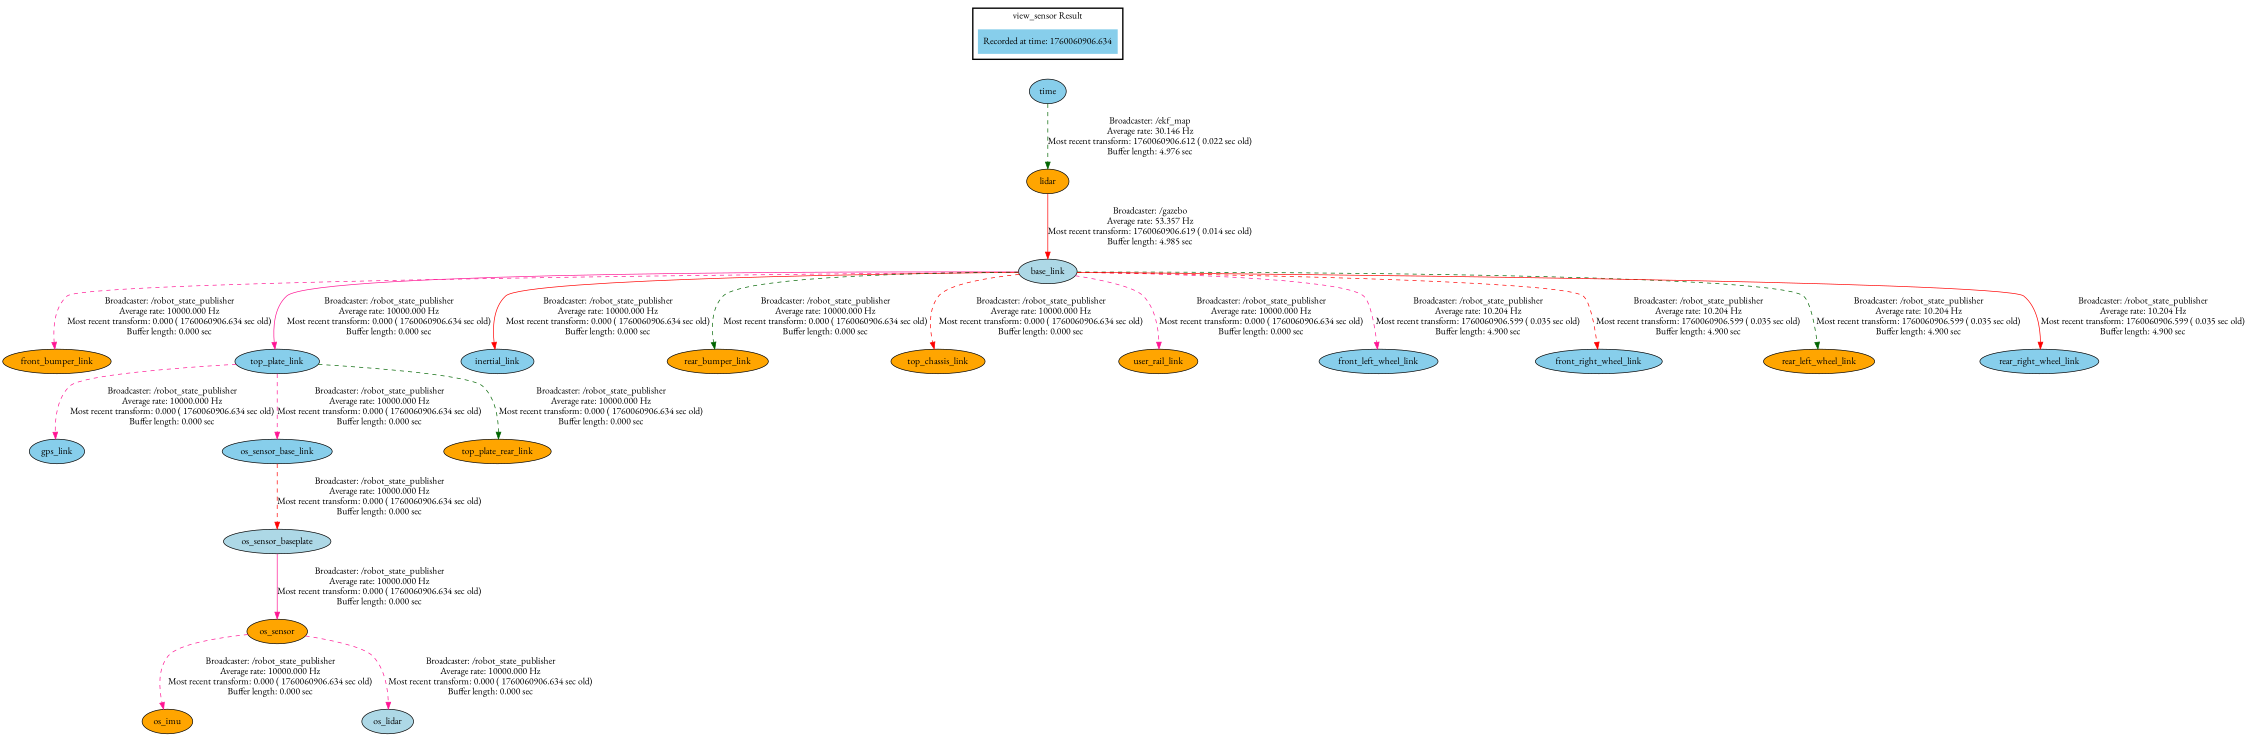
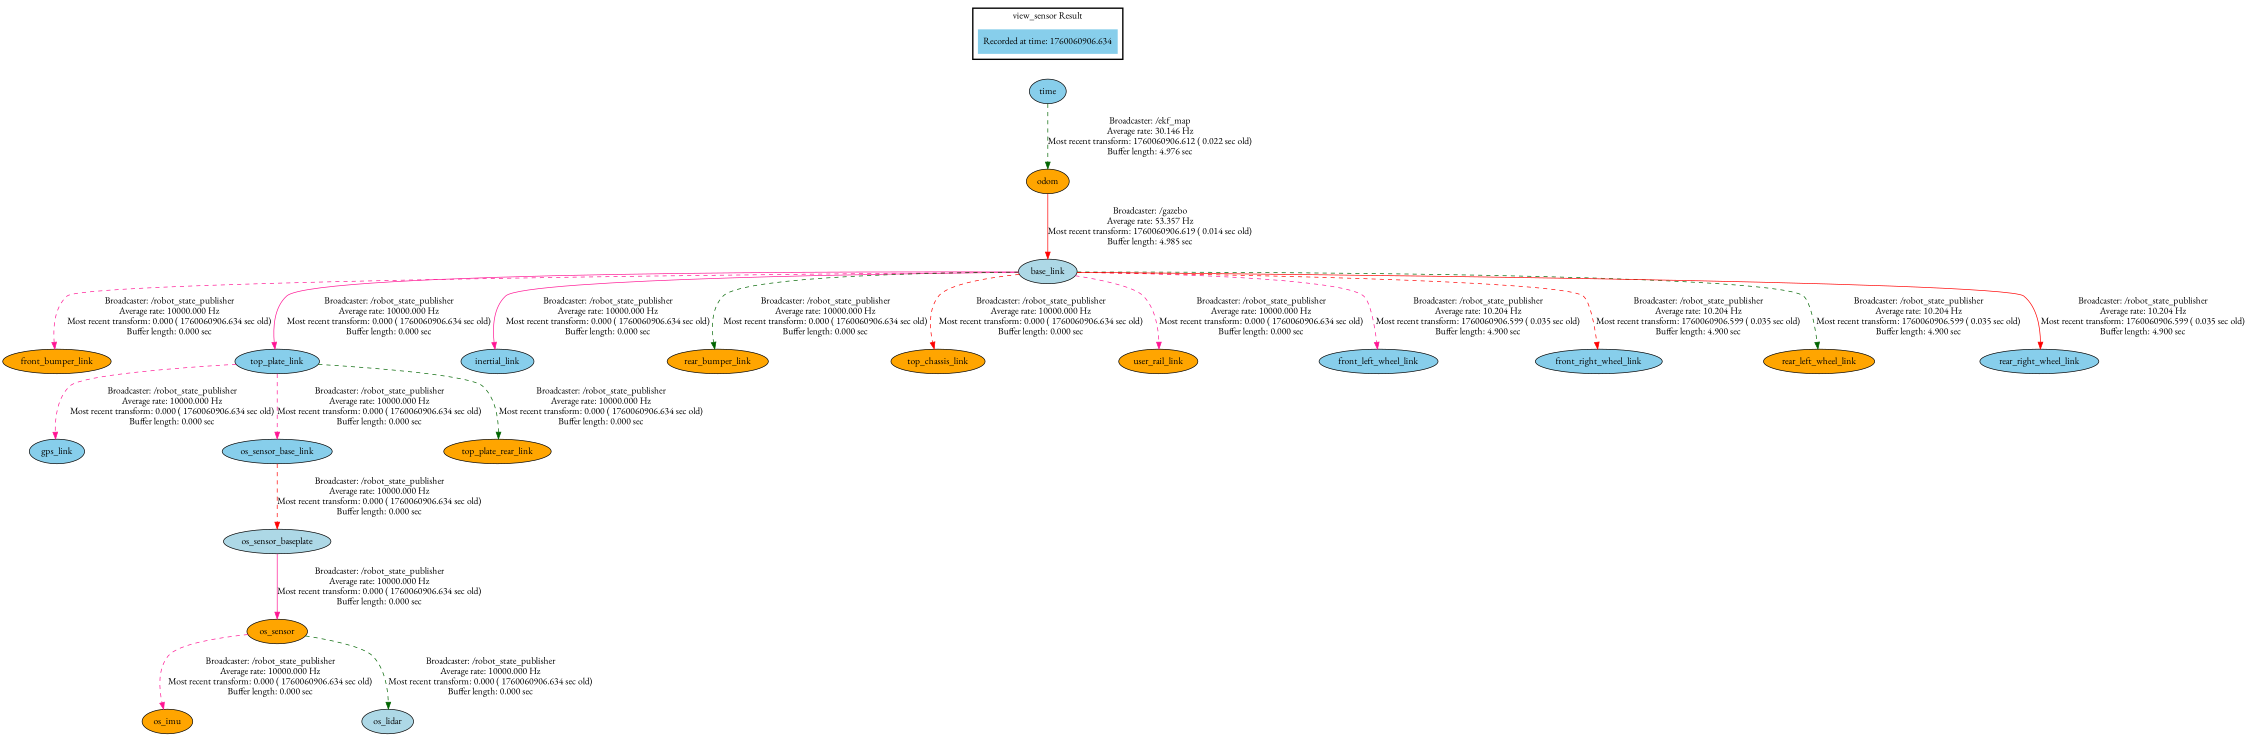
  digraph {
    fontname="EB Garamond"
    node [fillcolor=skyblue fontname="EB Garamond" style=filled]
    edge [fontname="EB Garamond" style=dashed color=deeppink]
    "Recorded at time: 1760060906.634" [shape=plaintext]
    n2 [label=time]
    base_link [fillcolor=lightblue]
    front_bumper_link [fillcolor=orange]
    top_plate_link
    inertial_link
    rear_bumper_link [fillcolor=orange]
    top_chassis_link [fillcolor=orange]
    user_rail_link [fillcolor=orange]
    front_left_wheel_link
    front_right_wheel_link
    rear_left_wheel_link [fillcolor=orange]
    rear_right_wheel_link
    gps_link
    os_sensor_base_link
    top_plate_rear_link [fillcolor=orange]
-   odom [fillcolor=orange label=lidar]
+   odom [fillcolor=orange]
    os_sensor_baseplate [fillcolor=lightblue]
    os_sensor [fillcolor=orange]
    os_imu [fillcolor=orange]
    os_lidar [fillcolor=lightblue]
    subgraph cluster_1 {
      color=black
      label="view_sensor Result"
      style=bold
      "Recorded at time: 1760060906.634"
    }
    "Recorded at time: 1760060906.634" -> n2 [style=invis color=""]
    n2 -> odom [color=darkgreen label="Broadcaster: /ekf_map\nAverage rate: 30.146 Hz\nMost recent transform: 1760060906.612 ( 0.022 sec old)\nBuffer length: 4.976 sec\n"]
    base_link -> front_bumper_link [label="Broadcaster: /robot_state_publisher\nAverage rate: 10000.000 Hz\nMost recent transform: 0.000 ( 1760060906.634 sec old)\nBuffer length: 0.000 sec\n"]
    base_link -> top_plate_link [label="Broadcaster: /robot_state_publisher\nAverage rate: 10000.000 Hz\nMost recent transform: 0.000 ( 1760060906.634 sec old)\nBuffer length: 0.000 sec\n" style=solid]
-   base_link -> inertial_link [color=red label="Broadcaster: /robot_state_publisher\nAverage rate: 10000.000 Hz\nMost recent transform: 0.000 ( 1760060906.634 sec old)\nBuffer length: 0.000 sec\n" style=solid]
+   base_link -> inertial_link [label="Broadcaster: /robot_state_publisher\nAverage rate: 10000.000 Hz\nMost recent transform: 0.000 ( 1760060906.634 sec old)\nBuffer length: 0.000 sec\n" style=solid]
    base_link -> rear_bumper_link [color=darkgreen label="Broadcaster: /robot_state_publisher\nAverage rate: 10000.000 Hz\nMost recent transform: 0.000 ( 1760060906.634 sec old)\nBuffer length: 0.000 sec\n"]
    base_link -> top_chassis_link [color=red label="Broadcaster: /robot_state_publisher\nAverage rate: 10000.000 Hz\nMost recent transform: 0.000 ( 1760060906.634 sec old)\nBuffer length: 0.000 sec\n"]
    base_link -> user_rail_link [label="Broadcaster: /robot_state_publisher\nAverage rate: 10000.000 Hz\nMost recent transform: 0.000 ( 1760060906.634 sec old)\nBuffer length: 0.000 sec\n"]
    base_link -> front_left_wheel_link [label="Broadcaster: /robot_state_publisher\nAverage rate: 10.204 Hz\nMost recent transform: 1760060906.599 ( 0.035 sec old)\nBuffer length: 4.900 sec\n"]
    base_link -> front_right_wheel_link [color=red label="Broadcaster: /robot_state_publisher\nAverage rate: 10.204 Hz\nMost recent transform: 1760060906.599 ( 0.035 sec old)\nBuffer length: 4.900 sec\n"]
    base_link -> rear_left_wheel_link [color=darkgreen label="Broadcaster: /robot_state_publisher\nAverage rate: 10.204 Hz\nMost recent transform: 1760060906.599 ( 0.035 sec old)\nBuffer length: 4.900 sec\n"]
    base_link -> rear_right_wheel_link [color=red label="Broadcaster: /robot_state_publisher\nAverage rate: 10.204 Hz\nMost recent transform: 1760060906.599 ( 0.035 sec old)\nBuffer length: 4.900 sec\n" style=solid]
    top_plate_link -> gps_link [label="Broadcaster: /robot_state_publisher\nAverage rate: 10000.000 Hz\nMost recent transform: 0.000 ( 1760060906.634 sec old)\nBuffer length: 0.000 sec\n"]
    top_plate_link -> os_sensor_base_link [label="Broadcaster: /robot_state_publisher\nAverage rate: 10000.000 Hz\nMost recent transform: 0.000 ( 1760060906.634 sec old)\nBuffer length: 0.000 sec\n"]
    top_plate_link -> top_plate_rear_link [color=darkgreen label="Broadcaster: /robot_state_publisher\nAverage rate: 10000.000 Hz\nMost recent transform: 0.000 ( 1760060906.634 sec old)\nBuffer length: 0.000 sec\n"]
    os_sensor_base_link -> os_sensor_baseplate [color=red label="Broadcaster: /robot_state_publisher\nAverage rate: 10000.000 Hz\nMost recent transform: 0.000 ( 1760060906.634 sec old)\nBuffer length: 0.000 sec\n"]
    odom -> base_link [color=red label="Broadcaster: /gazebo\nAverage rate: 53.357 Hz\nMost recent transform: 1760060906.619 ( 0.014 sec old)\nBuffer length: 4.985 sec\n" style=solid]
    os_sensor_baseplate -> os_sensor [label="Broadcaster: /robot_state_publisher\nAverage rate: 10000.000 Hz\nMost recent transform: 0.000 ( 1760060906.634 sec old)\nBuffer length: 0.000 sec\n" style=solid]
    os_sensor -> os_imu [label="Broadcaster: /robot_state_publisher\nAverage rate: 10000.000 Hz\nMost recent transform: 0.000 ( 1760060906.634 sec old)\nBuffer length: 0.000 sec\n"]
-   os_sensor -> os_lidar [label="Broadcaster: /robot_state_publisher\nAverage rate: 10000.000 Hz\nMost recent transform: 0.000 ( 1760060906.634 sec old)\nBuffer length: 0.000 sec\n"]
+   os_sensor -> os_lidar [color=darkgreen label="Broadcaster: /robot_state_publisher\nAverage rate: 10000.000 Hz\nMost recent transform: 0.000 ( 1760060906.634 sec old)\nBuffer length: 0.000 sec\n"]
  }
